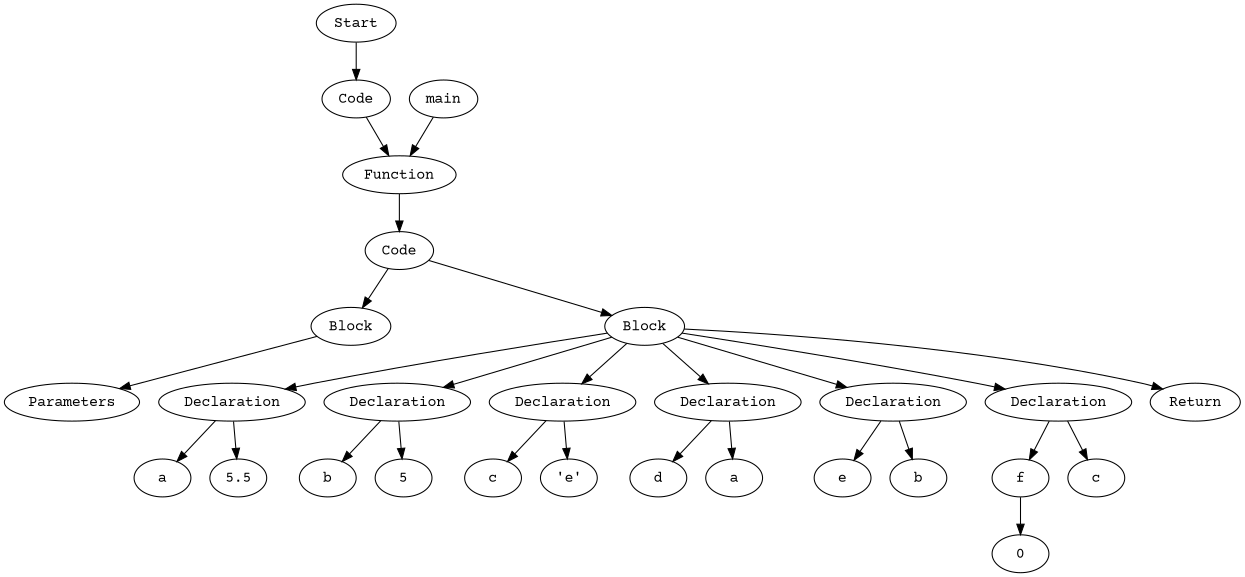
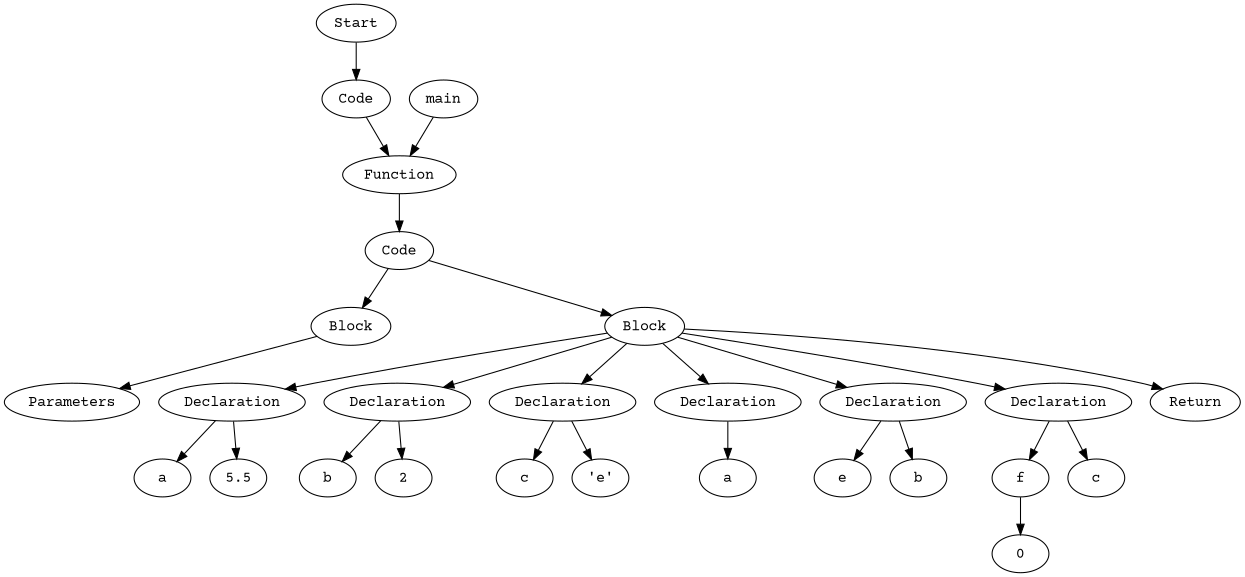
  digraph {
    fontname="Courier Prime"
    node [fontname="Courier Prime"]
    edge [fontname="Courier Prime"]
    n1 [label=Start]
    n2 [label=Code]
    n3 [label=Function]
    n4 [label=Code]
    n5 [label=main]
    n6 [label=Block]
    n7 [label=Block]
    n8 [label=Parameters]
    n9 [label=Declaration]
    n10 [label=Declaration]
    n11 [label=Declaration]
    n12 [label=Declaration]
    n13 [label=Declaration]
    n14 [label=Declaration]
    n15 [label=Return]
    n16 [label=a]
    n17 [label=5.5]
    n18 [label=b]
-   n19 [label=5]
+   n19 [label=2]
    n20 [label=c]
    n21 [label="'e'"]
-   n22 [label=d]
    n23 [label=a]
    n24 [label=e]
    n25 [label=b]
    n26 [label=f]
    n27 [label=c]
    n28 [label=0]
    n1 -> n2
    n2 -> n3
    n3 -> n4
    n4 -> n6
    n4 -> n7
    n5 -> n3
    n6 -> n8
    n7 -> n9
    n7 -> n10
    n7 -> n11
    n7 -> n12
    n7 -> n13
    n7 -> n14
    n7 -> n15
    n9 -> n16
    n9 -> n17
    n10 -> n18
    n10 -> n19
    n11 -> n20
    n11 -> n21
-   n12 -> n22
    n12 -> n23
    n13 -> n24
    n13 -> n25
    n14 -> n26
    n14 -> n27
    n26 -> n28
  }
